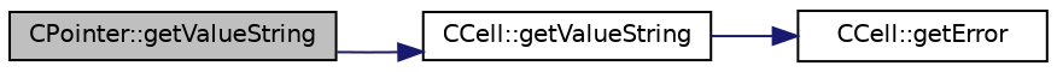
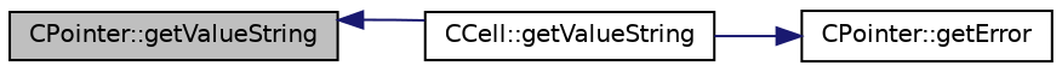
  digraph {
    rankdir=LR
    node [color=black fillcolor=white fontname=Helvetica fontsize=10 shape=record style=filled]
    edge [color=midnightblue fontname=Helvetica fontsize=10 labelfontname=Helvetica labelfontsize=10 style=solid]
    n1 [fillcolor=grey75 fontcolor=black height=0.2 label="CPointer::getValueString" width=0.4]
    n2 [height=0.2 label="CCell::getValueString" width=0.4]
-   n3 [height=0.2 label="CCell::getError" width=0.4]
-   n1 -> n2
+   n3 [height=0.2 label="CPointer::getError" width=0.4]
+   n2 -> n1
    n2 -> n3
  }
